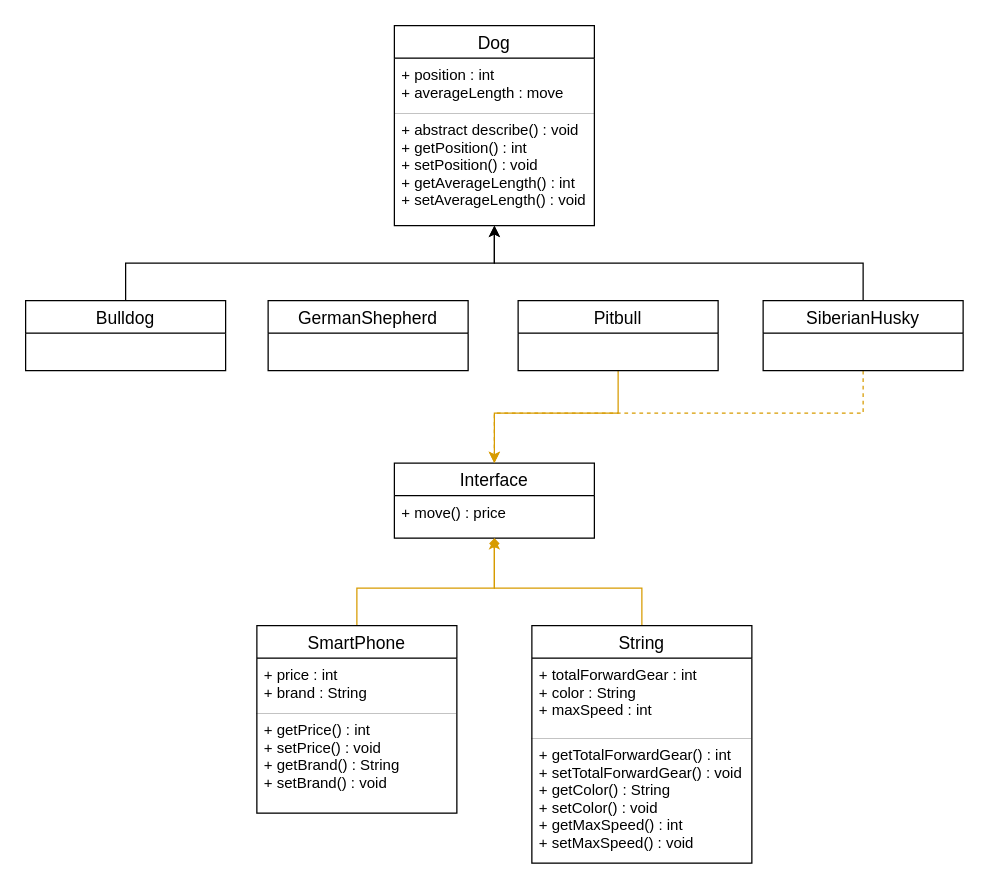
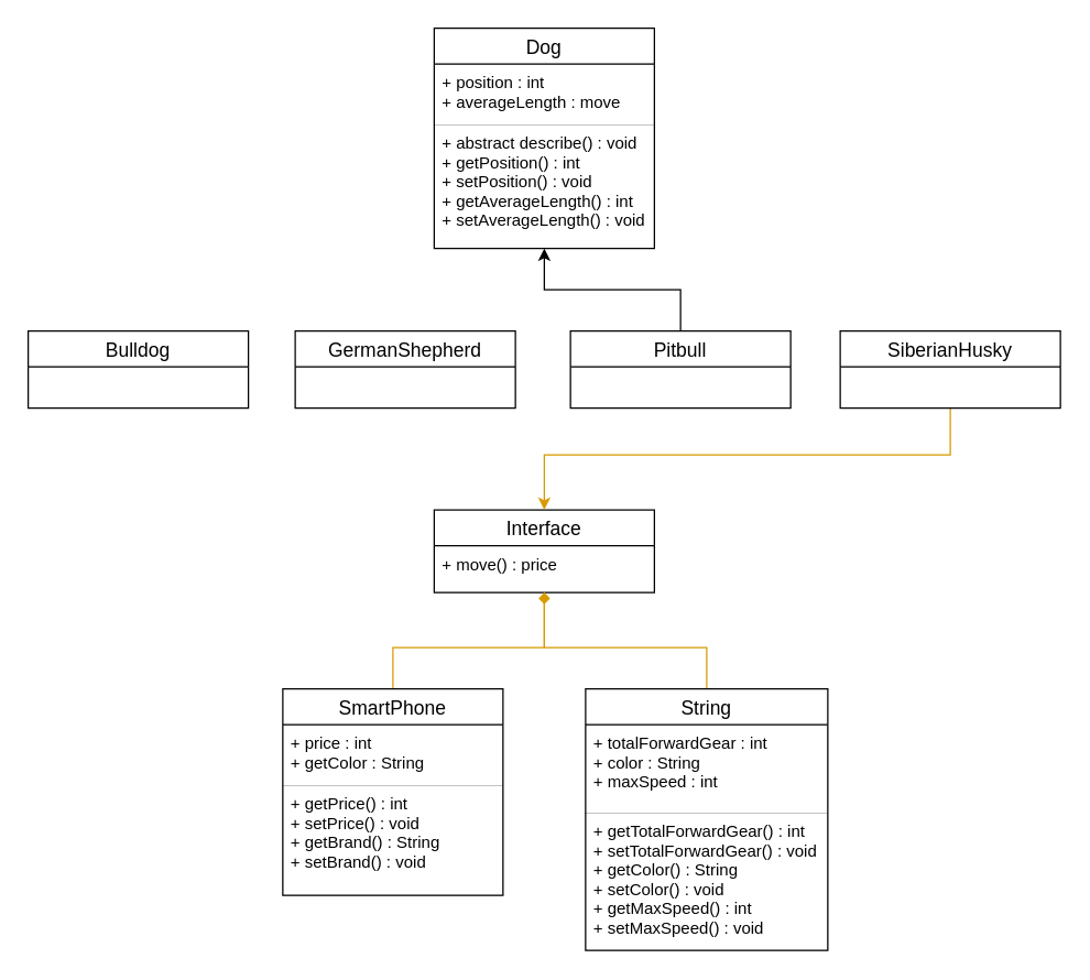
  <mxCell id="0" />
  <mxCell id="1" parent="0" />
  <mxCell id="2" value="Interface" style="swimlane;fontStyle=0;childLayout=stackLayout;horizontal=1;startSize=26;horizontalStack=0;resizeParent=1;resizeParentMax=0;resizeLast=0;collapsible=1;marginBottom=0;align=center;fontSize=14;strokeWidth=1;fillColor=default;swimlaneLine=1;glass=0;rounded=0;sketch=0;shadow=0;strokeColor=default;" vertex="1" parent="1"><mxGeometry x="315" y="370" width="160" height="60" as="geometry"><mxRectangle x="334" y="40" width="130" height="30" as="alternateBounds" /></mxGeometry></mxCell>
  <mxCell id="3" value="+ move() : price" style="text;strokeColor=default;fillColor=none;spacingLeft=4;spacingRight=4;overflow=hidden;rotatable=0;points=[[0,0.5],[1,0.5]];portConstraint=eastwest;fontSize=12;strokeWidth=0;fillStyle=hatch;sketch=0;shadow=0;glass=0;" vertex="1" parent="2"><mxGeometry y="26" width="160" height="34" as="geometry" /></mxCell>
  <mxCell id="4" value="Dog" style="swimlane;fontStyle=0;childLayout=stackLayout;horizontal=1;startSize=26;horizontalStack=0;resizeParent=1;resizeParentMax=0;resizeLast=0;collapsible=1;marginBottom=0;align=center;fontSize=14;strokeWidth=1;fillColor=default;swimlaneLine=1;glass=0;rounded=0;sketch=0;shadow=0;strokeColor=default;" vertex="1" parent="1"><mxGeometry x="315" y="20" width="160" height="160" as="geometry"><mxRectangle x="334" y="40" width="130" height="30" as="alternateBounds" /></mxGeometry></mxCell>
  <mxCell id="5" value="+ position : int&#10;+ averageLength : move" style="text;strokeColor=default;fillColor=none;spacingLeft=4;spacingRight=4;overflow=hidden;rotatable=0;points=[[0,0.5],[1,0.5]];portConstraint=eastwest;fontSize=12;strokeWidth=0;fillStyle=hatch;sketch=0;shadow=0;glass=0;" vertex="1" parent="4"><mxGeometry y="26" width="160" height="44" as="geometry" /></mxCell>
  <mxCell id="6" value="+ abstract describe() : void&#10;+ getPosition() : int&#10;+ setPosition() : void&#10;+ getAverageLength() : int&#10;+ setAverageLength() : void" style="text;strokeColor=default;fillColor=none;spacingLeft=4;spacingRight=4;overflow=hidden;rotatable=0;points=[[0,0.5],[1,0.5]];portConstraint=eastwest;fontSize=12;strokeWidth=0;fillStyle=hatch;sketch=0;shadow=0;glass=0;" vertex="1" parent="4"><mxGeometry y="70" width="160" height="90" as="geometry" /></mxCell>
- <mxCell id="7" style="edgeStyle=orthogonalEdgeStyle;rounded=0;orthogonalLoop=1;jettySize=auto;html=1;" edge="1" parent="1" source="8" target="4"><mxGeometry relative="1" as="geometry"><Array as="points"><mxPoint x="100" y="210" /><mxPoint x="395" y="210" /></Array></mxGeometry></mxCell>
  <mxCell id="8" value="Bulldog" style="swimlane;fontStyle=0;childLayout=stackLayout;horizontal=1;startSize=26;horizontalStack=0;resizeParent=1;resizeParentMax=0;resizeLast=0;collapsible=1;marginBottom=0;align=center;fontSize=14;rounded=0;shadow=0;glass=0;sketch=0;fillStyle=auto;strokeColor=default;strokeWidth=1;fillColor=default;swimlaneLine=1;" vertex="1" parent="1"><mxGeometry x="20" y="240" width="160" height="56" as="geometry" /></mxCell>
  <mxCell id="9" value="" style="text;strokeColor=default;fillColor=none;spacingLeft=4;spacingRight=4;overflow=hidden;rotatable=0;points=[[0,0.5],[1,0.5]];portConstraint=eastwest;fontSize=12;rounded=0;shadow=0;glass=0;sketch=0;fillStyle=auto;strokeWidth=0;" vertex="1" parent="8"><mxGeometry y="26" width="160" height="30" as="geometry" /></mxCell>
  <mxCell id="10" value="GermanShepherd" style="swimlane;fontStyle=0;childLayout=stackLayout;horizontal=1;startSize=26;horizontalStack=0;resizeParent=1;resizeParentMax=0;resizeLast=0;collapsible=1;marginBottom=0;align=center;fontSize=14;rounded=0;shadow=0;glass=0;sketch=0;fillStyle=auto;strokeColor=default;strokeWidth=1;fillColor=default;swimlaneLine=1;" vertex="1" parent="1"><mxGeometry x="214" y="240" width="160" height="56" as="geometry" /></mxCell>
  <mxCell id="11" value="" style="text;strokeColor=default;fillColor=none;spacingLeft=4;spacingRight=4;overflow=hidden;rotatable=0;points=[[0,0.5],[1,0.5]];portConstraint=eastwest;fontSize=12;rounded=0;shadow=0;glass=0;sketch=0;fillStyle=auto;strokeWidth=0;" vertex="1" parent="10"><mxGeometry y="26" width="160" height="30" as="geometry" /></mxCell>
- <mxCell id="13" style="edgeStyle=orthogonalEdgeStyle;rounded=0;orthogonalLoop=1;jettySize=auto;html=1;fillColor=#ffe6cc;strokeColor=#d79b00;" edge="1" parent="1" source="14" target="2"><mxGeometry relative="1" as="geometry"><Array as="points"><mxPoint x="494" y="330" /><mxPoint x="395" y="330" /></Array></mxGeometry></mxCell>
+ <mxCell id="12" style="edgeStyle=orthogonalEdgeStyle;rounded=0;orthogonalLoop=1;jettySize=auto;html=1;" edge="1" parent="1" source="14" target="4"><mxGeometry relative="1" as="geometry" /></mxCell>
  <mxCell id="14" value="Pitbull" style="swimlane;fontStyle=0;childLayout=stackLayout;horizontal=1;startSize=26;horizontalStack=0;resizeParent=1;resizeParentMax=0;resizeLast=0;collapsible=1;marginBottom=0;align=center;fontSize=14;rounded=0;shadow=0;glass=0;sketch=0;fillStyle=auto;strokeColor=default;strokeWidth=1;fillColor=default;swimlaneLine=1;" vertex="1" parent="1"><mxGeometry x="414" y="240" width="160" height="56" as="geometry" /></mxCell>
  <mxCell id="15" value="" style="text;strokeColor=default;fillColor=none;spacingLeft=4;spacingRight=4;overflow=hidden;rotatable=0;points=[[0,0.5],[1,0.5]];portConstraint=eastwest;fontSize=12;rounded=0;shadow=0;glass=0;sketch=0;fillStyle=auto;strokeWidth=0;" vertex="1" parent="14"><mxGeometry y="26" width="160" height="30" as="geometry" /></mxCell>
- <mxCell id="16" style="edgeStyle=orthogonalEdgeStyle;rounded=0;orthogonalLoop=1;jettySize=auto;html=1;" edge="1" parent="1" source="18" target="4"><mxGeometry relative="1" as="geometry"><Array as="points"><mxPoint x="690" y="210" /><mxPoint x="395" y="210" /></Array></mxGeometry></mxCell>
- <mxCell id="17" style="edgeStyle=orthogonalEdgeStyle;rounded=0;orthogonalLoop=1;jettySize=auto;html=1;fillColor=#ffe6cc;strokeColor=#d79b00;dashed=1;" edge="1" parent="1" source="18" target="2"><mxGeometry relative="1" as="geometry"><Array as="points"><mxPoint x="690" y="330" /><mxPoint x="395" y="330" /></Array></mxGeometry></mxCell>
+ <mxCell id="17" style="edgeStyle=orthogonalEdgeStyle;rounded=0;orthogonalLoop=1;jettySize=auto;html=1;fillColor=#ffe6cc;strokeColor=#d79b00;" edge="1" parent="1" source="18" target="2"><mxGeometry relative="1" as="geometry"><Array as="points"><mxPoint x="690" y="330" /><mxPoint x="395" y="330" /></Array></mxGeometry></mxCell>
  <mxCell id="18" value="SiberianHusky" style="swimlane;fontStyle=0;childLayout=stackLayout;horizontal=1;startSize=26;horizontalStack=0;resizeParent=1;resizeParentMax=0;resizeLast=0;collapsible=1;marginBottom=0;align=center;fontSize=14;rounded=0;shadow=0;glass=0;sketch=0;fillStyle=auto;strokeColor=default;strokeWidth=1;fillColor=default;swimlaneLine=1;" vertex="1" parent="1"><mxGeometry x="610" y="240" width="160" height="56" as="geometry" /></mxCell>
  <mxCell id="19" value="" style="text;strokeColor=default;fillColor=none;spacingLeft=4;spacingRight=4;overflow=hidden;rotatable=0;points=[[0,0.5],[1,0.5]];portConstraint=eastwest;fontSize=12;rounded=0;shadow=0;glass=0;sketch=0;fillStyle=auto;strokeWidth=0;" vertex="1" parent="18"><mxGeometry y="26" width="160" height="30" as="geometry" /></mxCell>
  <mxCell id="20" style="edgeStyle=orthogonalEdgeStyle;rounded=0;orthogonalLoop=1;jettySize=auto;html=1;fillColor=#ffe6cc;strokeColor=#d79b00;endArrow=diamond;" edge="1" parent="1" source="21" target="2"><mxGeometry relative="1" as="geometry"><Array as="points"><mxPoint x="285" y="470" /><mxPoint x="395" y="470" /></Array></mxGeometry></mxCell>
  <mxCell id="21" value="SmartPhone" style="swimlane;fontStyle=0;childLayout=stackLayout;horizontal=1;startSize=26;horizontalStack=0;resizeParent=1;resizeParentMax=0;resizeLast=0;collapsible=1;marginBottom=0;align=center;fontSize=14;rounded=0;shadow=0;glass=0;sketch=0;fillStyle=auto;strokeColor=default;strokeWidth=1;fillColor=default;swimlaneLine=1;" vertex="1" parent="1"><mxGeometry x="205" y="500" width="160" height="150" as="geometry" /></mxCell>
- <mxCell id="22" value="+ price : int&#10;+ brand : String" style="text;strokeColor=default;fillColor=none;spacingLeft=4;spacingRight=4;overflow=hidden;rotatable=0;points=[[0,0.5],[1,0.5]];portConstraint=eastwest;fontSize=12;rounded=0;shadow=0;glass=0;sketch=0;fillStyle=auto;strokeWidth=0;" vertex="1" parent="21"><mxGeometry y="26" width="160" height="44" as="geometry" /></mxCell>
+ <mxCell id="22" value="+ price : int&#10;+ getColor : String" style="text;strokeColor=default;fillColor=none;spacingLeft=4;spacingRight=4;overflow=hidden;rotatable=0;points=[[0,0.5],[1,0.5]];portConstraint=eastwest;fontSize=12;rounded=0;shadow=0;glass=0;sketch=0;fillStyle=auto;strokeWidth=0;" vertex="1" parent="21"><mxGeometry y="26" width="160" height="44" as="geometry" /></mxCell>
  <mxCell id="23" value="+ getPrice() : int&#10;+ setPrice() : void&#10;+ getBrand() : String&#10;+ setBrand() : void" style="text;strokeColor=default;fillColor=none;spacingLeft=4;spacingRight=4;overflow=hidden;rotatable=0;points=[[0,0.5],[1,0.5]];portConstraint=eastwest;fontSize=12;rounded=0;shadow=0;glass=0;sketch=0;fillStyle=auto;strokeWidth=0;" vertex="1" parent="21"><mxGeometry y="70" width="160" height="80" as="geometry" /></mxCell>
- <mxCell id="24" style="edgeStyle=orthogonalEdgeStyle;rounded=0;orthogonalLoop=1;jettySize=auto;html=1;fillColor=#ffe6cc;strokeColor=#d79b00;" edge="1" parent="1" source="25" target="2"><mxGeometry relative="1" as="geometry"><Array as="points"><mxPoint x="513" y="470" /><mxPoint x="395" y="470" /></Array></mxGeometry></mxCell>
+ <mxCell id="24" style="edgeStyle=orthogonalEdgeStyle;rounded=0;orthogonalLoop=1;jettySize=auto;html=1;fillColor=#ffe6cc;strokeColor=#d79b00;endArrow=none;" edge="1" parent="1" source="25" target="2"><mxGeometry relative="1" as="geometry"><Array as="points"><mxPoint x="513" y="470" /><mxPoint x="395" y="470" /></Array></mxGeometry></mxCell>
  <mxCell id="25" value="String" style="swimlane;fontStyle=0;childLayout=stackLayout;horizontal=1;startSize=26;horizontalStack=0;resizeParent=1;resizeParentMax=0;resizeLast=0;collapsible=1;marginBottom=0;align=center;fontSize=14;rounded=0;shadow=0;glass=0;sketch=0;fillStyle=auto;strokeColor=default;strokeWidth=1;fillColor=default;swimlaneLine=1;" vertex="1" parent="1"><mxGeometry x="425" y="500" width="176" height="190" as="geometry" /></mxCell>
  <mxCell id="26" value="+ totalForwardGear : int&#10;+ color : String&#10;+ maxSpeed : int" style="text;strokeColor=default;fillColor=none;spacingLeft=4;spacingRight=4;overflow=hidden;rotatable=0;points=[[0,0.5],[1,0.5]];portConstraint=eastwest;fontSize=12;rounded=0;shadow=0;glass=0;sketch=0;fillStyle=auto;strokeWidth=0;" vertex="1" parent="25"><mxGeometry y="26" width="176" height="64" as="geometry" /></mxCell>
  <mxCell id="27" value="+ getTotalForwardGear() : int&#10;+ setTotalForwardGear() : void&#10;+ getColor() : String&#10;+ setColor() : void&#10;+ getMaxSpeed() : int&#10;+ setMaxSpeed() : void" style="text;strokeColor=default;fillColor=none;spacingLeft=4;spacingRight=4;overflow=hidden;rotatable=0;points=[[0,0.5],[1,0.5]];portConstraint=eastwest;fontSize=12;rounded=0;shadow=0;glass=0;sketch=0;fillStyle=auto;strokeWidth=0;" vertex="1" parent="25"><mxGeometry y="90" width="176" height="100" as="geometry" /></mxCell>
